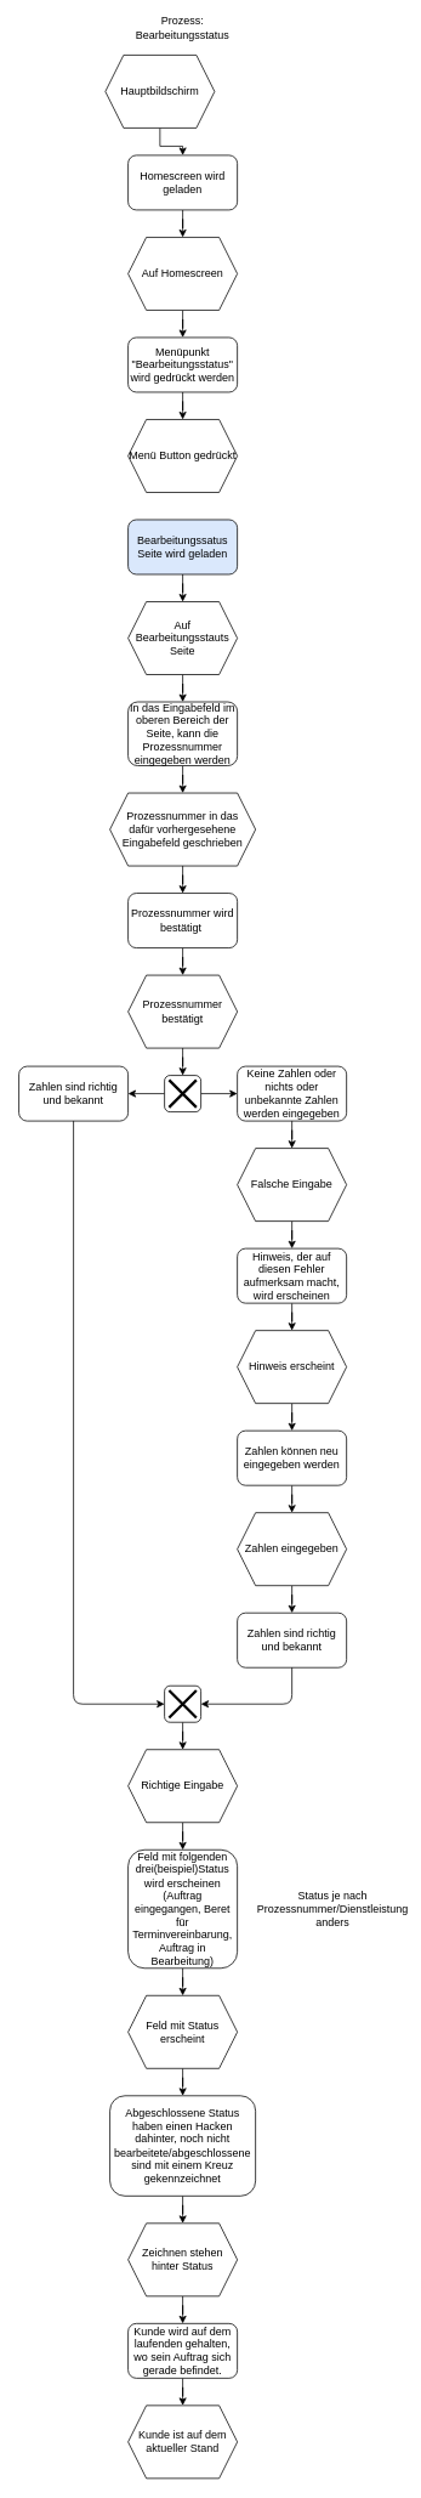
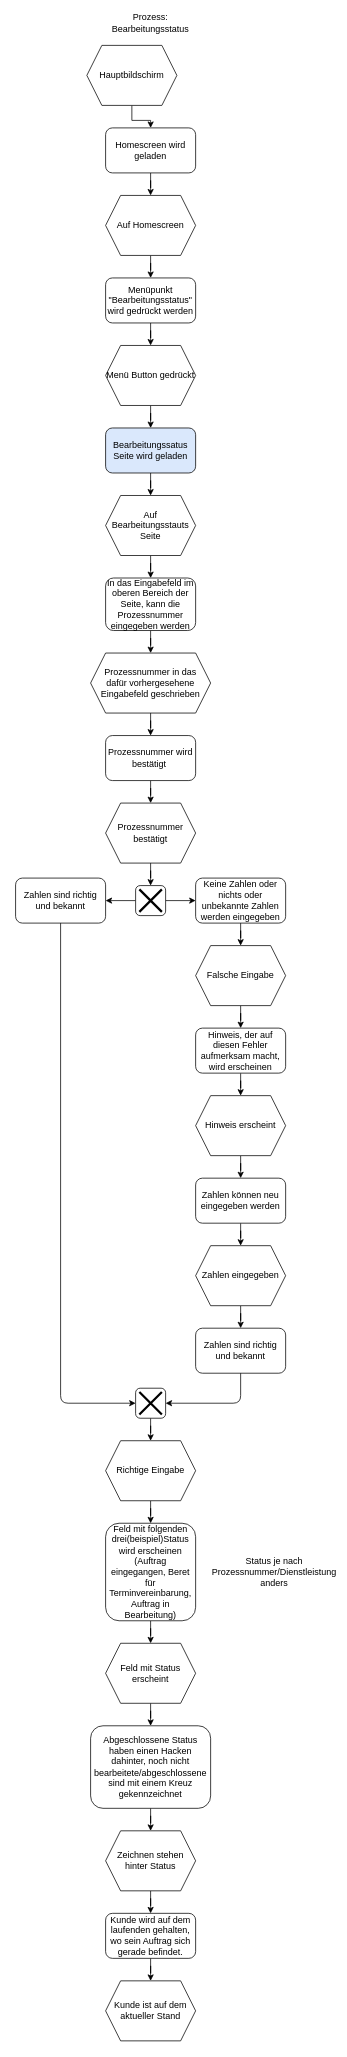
  <mxCell id="0" />
  <mxCell id="1" parent="0" />
  <mxCell id="2" value="" style="edgeStyle=orthogonalEdgeStyle;rounded=0;orthogonalLoop=1;jettySize=auto;html=1;" edge="1" parent="1" source="3" target="6"><mxGeometry relative="1" as="geometry" /></mxCell>
  <mxCell id="3" value="Hauptbildschirm" style="shape=hexagon;perimeter=hexagonPerimeter2;whiteSpace=wrap;html=1;fixedSize=1;" vertex="1" parent="1"><mxGeometry x="115" y="60" width="120" height="80" as="geometry" /></mxCell>
  <mxCell id="4" value="Prozess:&lt;br&gt;Bearbeitungsstatus" style="text;html=1;strokeColor=none;fillColor=none;align=center;verticalAlign=middle;whiteSpace=wrap;rounded=0;" vertex="1" parent="1"><mxGeometry x="125" y="20" width="150" height="20" as="geometry" /></mxCell>
  <mxCell id="5" value="" style="edgeStyle=orthogonalEdgeStyle;rounded=0;orthogonalLoop=1;jettySize=auto;html=1;" edge="1" parent="1" source="6" target="8"><mxGeometry relative="1" as="geometry" /></mxCell>
  <mxCell id="6" value="Homescreen wird geladen" style="rounded=1;whiteSpace=wrap;html=1;" vertex="1" parent="1"><mxGeometry x="140" y="170" width="120" height="60" as="geometry" /></mxCell>
  <mxCell id="7" value="" style="edgeStyle=orthogonalEdgeStyle;rounded=0;orthogonalLoop=1;jettySize=auto;html=1;" edge="1" parent="1" source="8" target="10"><mxGeometry relative="1" as="geometry" /></mxCell>
  <mxCell id="8" value="Auf Homescreen" style="shape=hexagon;perimeter=hexagonPerimeter2;whiteSpace=wrap;html=1;fixedSize=1;" vertex="1" parent="1"><mxGeometry x="140" y="260" width="120" height="80" as="geometry" /></mxCell>
  <mxCell id="9" value="" style="edgeStyle=orthogonalEdgeStyle;rounded=0;orthogonalLoop=1;jettySize=auto;html=1;" edge="1" parent="1" source="10" target="12"><mxGeometry relative="1" as="geometry" /></mxCell>
  <mxCell id="10" value="Menüpunkt &quot;Bearbeitungsstatus&quot; wird gedrückt werden" style="rounded=1;whiteSpace=wrap;html=1;" vertex="1" parent="1"><mxGeometry x="140" y="370" width="120" height="60" as="geometry" /></mxCell>
+ <mxCell id="11" value="" style="edgeStyle=orthogonalEdgeStyle;rounded=0;orthogonalLoop=1;jettySize=auto;html=1;" edge="1" parent="1" source="12" target="14"><mxGeometry relative="1" as="geometry" /></mxCell>
  <mxCell id="12" value="Menü Button gedrückt" style="shape=hexagon;perimeter=hexagonPerimeter2;whiteSpace=wrap;html=1;fixedSize=1;" vertex="1" parent="1"><mxGeometry x="140" y="460" width="120" height="80" as="geometry" /></mxCell>
  <mxCell id="13" value="" style="edgeStyle=orthogonalEdgeStyle;rounded=0;orthogonalLoop=1;jettySize=auto;html=1;" edge="1" parent="1" source="14" target="16"><mxGeometry relative="1" as="geometry" /></mxCell>
  <mxCell id="14" value="Bearbeitungssatus Seite wird geladen" style="rounded=1;whiteSpace=wrap;html=1;fillColor=#dae8fc;" vertex="1" parent="1"><mxGeometry x="140" y="570" width="120" height="60" as="geometry" /></mxCell>
  <mxCell id="15" value="" style="edgeStyle=orthogonalEdgeStyle;rounded=0;orthogonalLoop=1;jettySize=auto;html=1;" edge="1" parent="1" source="16" target="18"><mxGeometry relative="1" as="geometry" /></mxCell>
  <mxCell id="16" value="Auf Bearbeitungsstauts Seite" style="shape=hexagon;perimeter=hexagonPerimeter2;whiteSpace=wrap;html=1;fixedSize=1;" vertex="1" parent="1"><mxGeometry x="140" y="660" width="120" height="80" as="geometry" /></mxCell>
  <mxCell id="17" value="" style="edgeStyle=orthogonalEdgeStyle;rounded=0;orthogonalLoop=1;jettySize=auto;html=1;" edge="1" parent="1" source="18" target="22"><mxGeometry relative="1" as="geometry" /></mxCell>
  <mxCell id="18" value="In das Eingabefeld im oberen Bereich der Seite, kann die Prozessnummer eingegeben werden" style="rounded=1;whiteSpace=wrap;html=1;" vertex="1" parent="1"><mxGeometry x="140" y="770" width="120" height="70" as="geometry" /></mxCell>
  <mxCell id="19" value="" style="edgeStyle=orthogonalEdgeStyle;rounded=0;orthogonalLoop=1;jettySize=auto;html=1;" edge="1" parent="1" source="20" target="24"><mxGeometry relative="1" as="geometry" /></mxCell>
  <mxCell id="20" value="Prozessnummer wird bestätigt&amp;nbsp;" style="rounded=1;whiteSpace=wrap;html=1;" vertex="1" parent="1"><mxGeometry x="140" y="980" width="120" height="60" as="geometry" /></mxCell>
  <mxCell id="21" value="" style="edgeStyle=orthogonalEdgeStyle;rounded=0;orthogonalLoop=1;jettySize=auto;html=1;" edge="1" parent="1" source="22" target="20"><mxGeometry relative="1" as="geometry" /></mxCell>
  <mxCell id="22" value="Prozessnummer in das &lt;br&gt;dafür vorhergesehene Eingabefeld geschrieben" style="shape=hexagon;perimeter=hexagonPerimeter2;whiteSpace=wrap;html=1;fixedSize=1;" vertex="1" parent="1"><mxGeometry x="120" y="870" width="160" height="80" as="geometry" /></mxCell>
  <mxCell id="23" value="" style="edgeStyle=orthogonalEdgeStyle;rounded=0;orthogonalLoop=1;jettySize=auto;html=1;entryX=0.5;entryY=0;entryDx=0;entryDy=0;" edge="1" parent="1" source="24" target="27"><mxGeometry relative="1" as="geometry" /></mxCell>
  <mxCell id="24" value="Prozessnummer bestätigt" style="shape=hexagon;perimeter=hexagonPerimeter2;whiteSpace=wrap;html=1;fixedSize=1;" vertex="1" parent="1"><mxGeometry x="140" y="1070" width="120" height="80" as="geometry" /></mxCell>
  <mxCell id="25" value="" style="edgeStyle=orthogonalEdgeStyle;rounded=0;orthogonalLoop=1;jettySize=auto;html=1;" edge="1" parent="1" source="27" target="30"><mxGeometry relative="1" as="geometry" /></mxCell>
  <mxCell id="26" value="" style="edgeStyle=orthogonalEdgeStyle;rounded=0;orthogonalLoop=1;jettySize=auto;html=1;" edge="1" parent="1" source="27" target="31"><mxGeometry relative="1" as="geometry" /></mxCell>
  <mxCell id="27" value="" style="rounded=1;whiteSpace=wrap;html=1;" vertex="1" parent="1"><mxGeometry x="180" y="1180" width="40" height="40" as="geometry" /></mxCell>
  <mxCell id="28" value="" style="shape=umlDestroy;whiteSpace=wrap;html=1;strokeWidth=3;rounded=1;" vertex="1" parent="1"><mxGeometry x="185" y="1185" width="30" height="30" as="geometry" /></mxCell>
  <mxCell id="29" value="" style="edgeStyle=orthogonalEdgeStyle;rounded=0;orthogonalLoop=1;jettySize=auto;html=1;" edge="1" parent="1" source="30" target="33"><mxGeometry relative="1" as="geometry" /></mxCell>
  <mxCell id="30" value="Keine Zahlen oder nichts oder unbekannte Zahlen werden eingegeben" style="rounded=1;whiteSpace=wrap;html=1;" vertex="1" parent="1"><mxGeometry x="260" y="1170" width="120" height="60" as="geometry" /></mxCell>
  <mxCell id="31" value="Zahlen sind richtig und bekannt" style="rounded=1;whiteSpace=wrap;html=1;" vertex="1" parent="1"><mxGeometry x="20" y="1170" width="120" height="60" as="geometry" /></mxCell>
  <mxCell id="32" value="" style="edgeStyle=orthogonalEdgeStyle;rounded=0;orthogonalLoop=1;jettySize=auto;html=1;" edge="1" parent="1" source="33" target="37"><mxGeometry relative="1" as="geometry" /></mxCell>
  <mxCell id="33" value="Falsche Eingabe" style="shape=hexagon;perimeter=hexagonPerimeter2;whiteSpace=wrap;html=1;fixedSize=1;" vertex="1" parent="1"><mxGeometry x="260" y="1260" width="120" height="80" as="geometry" /></mxCell>
  <mxCell id="34" value="" style="edgeStyle=orthogonalEdgeStyle;rounded=0;orthogonalLoop=1;jettySize=auto;html=1;" edge="1" parent="1" source="35" target="39"><mxGeometry relative="1" as="geometry" /></mxCell>
  <mxCell id="35" value="Hinweis erscheint" style="shape=hexagon;perimeter=hexagonPerimeter2;whiteSpace=wrap;html=1;fixedSize=1;" vertex="1" parent="1"><mxGeometry x="260" y="1460" width="120" height="80" as="geometry" /></mxCell>
  <mxCell id="36" value="" style="edgeStyle=orthogonalEdgeStyle;rounded=0;orthogonalLoop=1;jettySize=auto;html=1;" edge="1" parent="1" source="37" target="35"><mxGeometry relative="1" as="geometry" /></mxCell>
  <mxCell id="37" value="Hinweis, der auf diesen Fehler aufmerksam macht, wird erscheinen" style="rounded=1;whiteSpace=wrap;html=1;" vertex="1" parent="1"><mxGeometry x="260" y="1370" width="120" height="60" as="geometry" /></mxCell>
  <mxCell id="38" value="" style="edgeStyle=orthogonalEdgeStyle;rounded=0;orthogonalLoop=1;jettySize=auto;html=1;" edge="1" parent="1" source="39" target="41"><mxGeometry relative="1" as="geometry" /></mxCell>
  <mxCell id="39" value="Zahlen können neu eingegeben werden" style="rounded=1;whiteSpace=wrap;html=1;" vertex="1" parent="1"><mxGeometry x="260" y="1570" width="120" height="60" as="geometry" /></mxCell>
  <mxCell id="40" value="" style="edgeStyle=orthogonalEdgeStyle;rounded=0;orthogonalLoop=1;jettySize=auto;html=1;" edge="1" parent="1" source="41" target="42"><mxGeometry relative="1" as="geometry" /></mxCell>
  <mxCell id="41" value="Zahlen eingegeben" style="shape=hexagon;perimeter=hexagonPerimeter2;whiteSpace=wrap;html=1;fixedSize=1;" vertex="1" parent="1"><mxGeometry x="260" y="1660" width="120" height="80" as="geometry" /></mxCell>
  <mxCell id="42" value="Zahlen sind richtig und bekannt" style="rounded=1;whiteSpace=wrap;html=1;" vertex="1" parent="1"><mxGeometry x="260" y="1770" width="120" height="60" as="geometry" /></mxCell>
  <mxCell id="43" value="" style="edgeStyle=orthogonalEdgeStyle;rounded=0;orthogonalLoop=1;jettySize=auto;html=1;" edge="1" parent="1" source="44" target="49"><mxGeometry relative="1" as="geometry" /></mxCell>
  <mxCell id="44" value="" style="rounded=1;whiteSpace=wrap;html=1;" vertex="1" parent="1"><mxGeometry x="180" y="1850" width="40" height="40" as="geometry" /></mxCell>
  <mxCell id="45" value="" style="shape=umlDestroy;whiteSpace=wrap;html=1;strokeWidth=3;rounded=1;" vertex="1" parent="1"><mxGeometry x="185" y="1855" width="30" height="30" as="geometry" /></mxCell>
  <mxCell id="46" value="" style="endArrow=classic;html=1;entryX=0;entryY=0.5;entryDx=0;entryDy=0;exitX=0.5;exitY=1;exitDx=0;exitDy=0;" edge="1" parent="1" source="31" target="44"><mxGeometry width="50" height="50" relative="1" as="geometry"><mxPoint x="150" y="1780" as="sourcePoint" /><mxPoint x="200" y="1730" as="targetPoint" /><Array as="points"><mxPoint x="80" y="1870" /></Array></mxGeometry></mxCell>
  <mxCell id="47" value="" style="endArrow=classic;html=1;entryX=1;entryY=0.5;entryDx=0;entryDy=0;exitX=0.5;exitY=1;exitDx=0;exitDy=0;" edge="1" parent="1" source="42" target="44"><mxGeometry width="50" height="50" relative="1" as="geometry"><mxPoint x="90" y="1650" as="sourcePoint" /><mxPoint x="200" y="1730" as="targetPoint" /><Array as="points"><mxPoint x="320" y="1870" /></Array></mxGeometry></mxCell>
  <mxCell id="48" value="" style="edgeStyle=orthogonalEdgeStyle;rounded=0;orthogonalLoop=1;jettySize=auto;html=1;" edge="1" parent="1" source="49" target="51"><mxGeometry relative="1" as="geometry" /></mxCell>
  <mxCell id="49" value="Richtige Eingabe" style="shape=hexagon;perimeter=hexagonPerimeter2;whiteSpace=wrap;html=1;fixedSize=1;" vertex="1" parent="1"><mxGeometry x="140" y="1920" width="120" height="80" as="geometry" /></mxCell>
  <mxCell id="50" value="" style="edgeStyle=orthogonalEdgeStyle;rounded=0;orthogonalLoop=1;jettySize=auto;html=1;" edge="1" parent="1" source="51" target="54"><mxGeometry relative="1" as="geometry" /></mxCell>
  <mxCell id="51" value="Feld mit folgenden drei(beispiel)Status wird erscheinen (Auftrag eingegangen, Beret für Terminvereinbarung, Auftrag in Bearbeitung)" style="rounded=1;whiteSpace=wrap;html=1;" vertex="1" parent="1"><mxGeometry x="140" y="2030" width="120" height="130" as="geometry" /></mxCell>
  <mxCell id="52" value="Status je nach Prozessnummer/Dienstleistung&lt;br&gt;anders" style="text;html=1;strokeColor=none;fillColor=none;align=center;verticalAlign=middle;whiteSpace=wrap;rounded=0;" vertex="1" parent="1"><mxGeometry x="290" y="2070" width="150" height="50" as="geometry" /></mxCell>
  <mxCell id="53" value="" style="edgeStyle=orthogonalEdgeStyle;rounded=0;orthogonalLoop=1;jettySize=auto;html=1;" edge="1" parent="1" source="54" target="56"><mxGeometry relative="1" as="geometry" /></mxCell>
  <mxCell id="54" value="Feld mit Status erscheint" style="shape=hexagon;perimeter=hexagonPerimeter2;whiteSpace=wrap;html=1;fixedSize=1;" vertex="1" parent="1"><mxGeometry x="140" y="2190" width="120" height="80" as="geometry" /></mxCell>
  <mxCell id="55" value="" style="edgeStyle=orthogonalEdgeStyle;rounded=0;orthogonalLoop=1;jettySize=auto;html=1;" edge="1" parent="1" source="56" target="58"><mxGeometry relative="1" as="geometry" /></mxCell>
  <mxCell id="56" value="Abgeschlossene Status haben einen Hacken dahinter, noch nicht bearbeitete/abgeschlossene sind mit einem Kreuz gekennzeichnet" style="rounded=1;whiteSpace=wrap;html=1;" vertex="1" parent="1"><mxGeometry x="120" y="2300" width="160" height="110" as="geometry" /></mxCell>
  <mxCell id="57" value="" style="edgeStyle=orthogonalEdgeStyle;rounded=0;orthogonalLoop=1;jettySize=auto;html=1;" edge="1" parent="1" source="58" target="60"><mxGeometry relative="1" as="geometry" /></mxCell>
  <mxCell id="58" value="Zeichnen stehen hinter Status" style="shape=hexagon;perimeter=hexagonPerimeter2;whiteSpace=wrap;html=1;fixedSize=1;" vertex="1" parent="1"><mxGeometry x="140" y="2440" width="120" height="80" as="geometry" /></mxCell>
  <mxCell id="59" value="" style="edgeStyle=orthogonalEdgeStyle;rounded=0;orthogonalLoop=1;jettySize=auto;html=1;" edge="1" parent="1" source="60" target="61"><mxGeometry relative="1" as="geometry" /></mxCell>
  <mxCell id="60" value="Kunde wird auf dem laufenden gehalten, wo sein Auftrag sich gerade befindet." style="rounded=1;whiteSpace=wrap;html=1;" vertex="1" parent="1"><mxGeometry x="140" y="2550" width="120" height="60" as="geometry" /></mxCell>
  <mxCell id="61" value="Kunde ist auf dem aktueller Stand" style="shape=hexagon;perimeter=hexagonPerimeter2;whiteSpace=wrap;html=1;fixedSize=1;" vertex="1" parent="1"><mxGeometry x="140" y="2640" width="120" height="80" as="geometry" /></mxCell>
